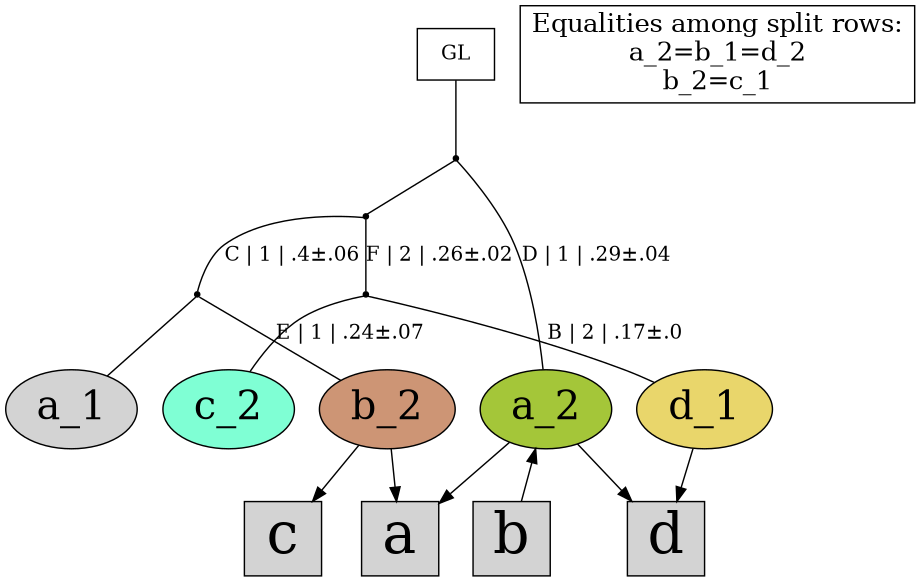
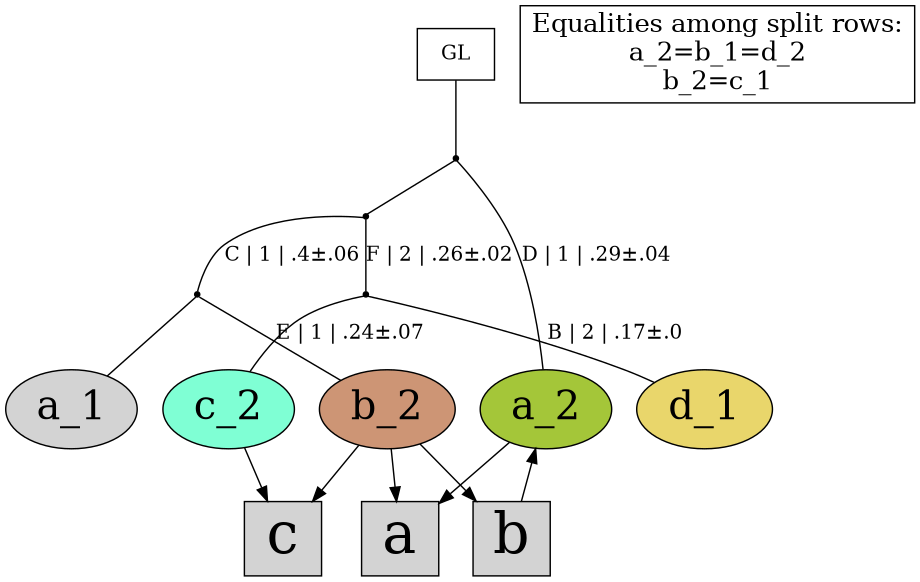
  digraph {
    node [shape=box style=filled]
    edge [arrowhead=none]
    n1 [fillcolor=lightgrey fontsize=28 label=a_1 shape=oval]
    n2 [fillcolor="#a4c639" fontsize=28 label=a_2 shape=oval]
    n3 [fillcolor="#cd9575" fontsize=28 label=b_2 shape=oval]
    n4 [fillcolor="#7fffd4" fontsize=28 label=c_2 shape=oval]
    n5 [fillcolor="#e9d66b" fontsize=28 label=d_1 shape=oval]
    n6 [fontsize=40 label=a]
-   n7 [fontsize=40 label=d]
    n8 [fontsize=40 label=b]
    n9 [fontsize=40 label=c]
    n10 [fontsize=18 label="Equalities among split rows:\na_2=b_1=d_2\nb_2=c_1\n" style=""]
    Int1 [fillcolor=black shape=point]
    Int2 [fillcolor=black shape=point]
    Int3 [fillcolor=black shape=point]
    Int4 [fillcolor=black shape=point]
    n15 [fillcolor=white label=GL]
    subgraph sub_1 {
      rank=same
      n1
      n2
      n3
      n4
      n5
    }
    n2 -> n6 [arrowhead=normal]
-   n2 -> n7 [arrowhead=normal]
    n3 -> n6 [arrowhead=normal]
+   n3 -> n8 [arrowhead=normal]
    n3 -> n9 [arrowhead=normal]
-   n5 -> n7 [arrowhead=normal]
+   n4 -> n9 [arrowhead=normal]
    n8 -> n2 [arrowhead=normal]
    Int1 -> n4
    Int1 -> n5 [label="B | 2 | .17±.0"]
    Int2 -> n1
    Int2 -> n3 [label="E | 1 | .24±.07"]
    Int3 -> Int1 [label="F | 2 | .26±.02"]
    Int3 -> Int2 [label="C | 1 | .4±.06"]
    Int4 -> n2 [label="D | 1 | .29±.04"]
    Int4 -> Int3
    n15 -> Int4
  }
